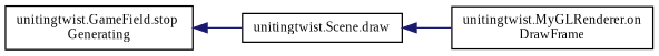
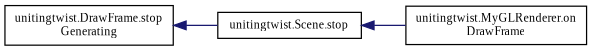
  digraph {
    fontname="Liberation Serif"
    rankdir=LR
    node [color=black fillcolor=white fontname="Liberation Serif" fontsize=10 shape=record style=filled]
    edge [color=midnightblue dir=back fontname="Liberation Serif" fontsize=10 labelfontname=Helvetica labelfontsize=10 style=solid]
-   n1 [height=0.2 label="unitingtwist.GameField.stop\lGenerating" width=0.4]
-   n2 [height=0.2 label="unitingtwist.Scene.draw" width=0.4]
+   n1 [height=0.2 label="unitingtwist.DrawFrame.stop\lGenerating" width=0.4]
+   n2 [height=0.2 label="unitingtwist.Scene.stop" width=0.4]
    n3 [height=0.2 label="unitingtwist.MyGLRenderer.on\lDrawFrame" width=0.4]
    n1 -> n2
    n2 -> n3
  }
